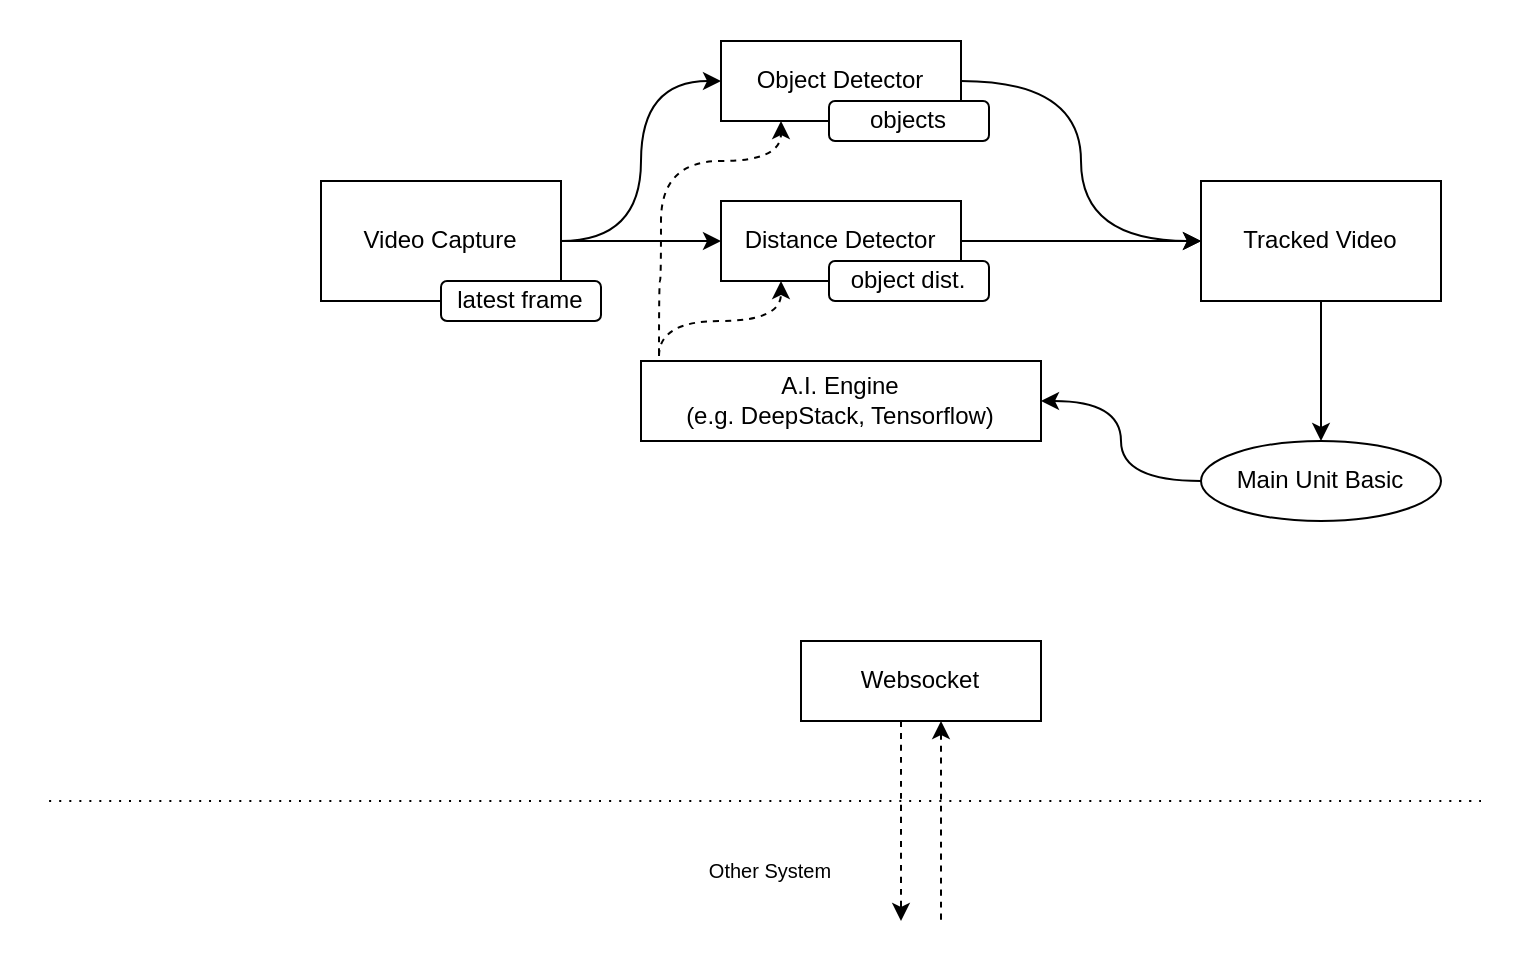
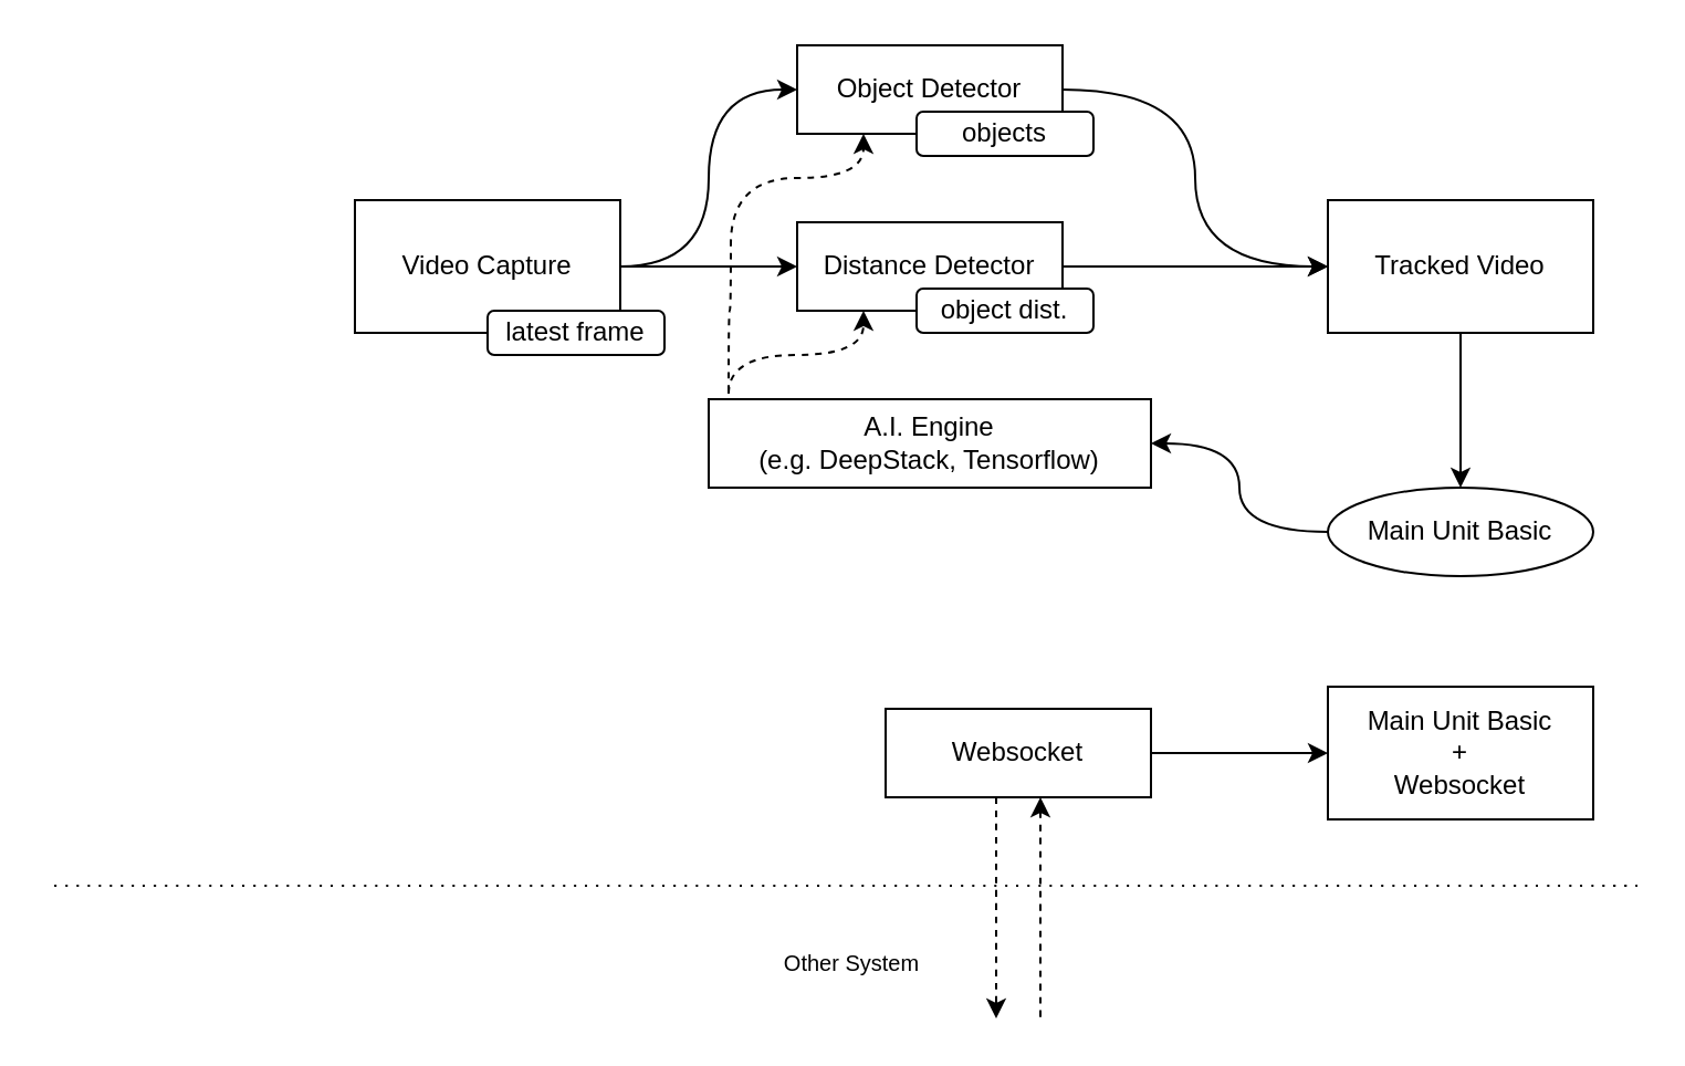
  <mxCell id="0" />
  <mxCell id="1" parent="0" />
  <mxCell id="2" style="edgeStyle=orthogonalEdgeStyle;rounded=0;orthogonalLoop=1;jettySize=auto;html=1;entryX=0;entryY=0.5;entryDx=0;entryDy=0;curved=1;" edge="1" parent="1" source="4" target="7"><mxGeometry relative="1" as="geometry" /></mxCell>
  <mxCell id="3" style="edgeStyle=orthogonalEdgeStyle;curved=1;rounded=0;orthogonalLoop=1;jettySize=auto;html=1;entryX=0;entryY=0.5;entryDx=0;entryDy=0;" edge="1" parent="1" source="4" target="9"><mxGeometry relative="1" as="geometry" /></mxCell>
  <mxCell id="4" value="Video Capture" style="rounded=0;whiteSpace=wrap;html=1;" vertex="1" parent="1"><mxGeometry x="160" y="90" width="120" height="60" as="geometry" /></mxCell>
  <mxCell id="5" value="latest frame" style="rounded=1;whiteSpace=wrap;html=1;" vertex="1" parent="1"><mxGeometry x="220" y="140" width="80" height="20" as="geometry" /></mxCell>
  <mxCell id="6" style="edgeStyle=orthogonalEdgeStyle;curved=1;rounded=0;orthogonalLoop=1;jettySize=auto;html=1;entryX=0;entryY=0.5;entryDx=0;entryDy=0;" edge="1" parent="1" source="7" target="11"><mxGeometry relative="1" as="geometry" /></mxCell>
  <mxCell id="7" value="Object Detector" style="rounded=0;whiteSpace=wrap;html=1;" vertex="1" parent="1"><mxGeometry x="360" y="20" width="120" height="40" as="geometry" /></mxCell>
  <mxCell id="8" style="edgeStyle=orthogonalEdgeStyle;curved=1;rounded=0;orthogonalLoop=1;jettySize=auto;html=1;entryX=0;entryY=0.5;entryDx=0;entryDy=0;" edge="1" parent="1" source="9" target="11"><mxGeometry relative="1" as="geometry" /></mxCell>
  <mxCell id="9" value="Distance Detector" style="rounded=0;whiteSpace=wrap;html=1;" vertex="1" parent="1"><mxGeometry x="360" y="100" width="120" height="40" as="geometry" /></mxCell>
  <mxCell id="10" style="edgeStyle=orthogonalEdgeStyle;curved=1;rounded=0;orthogonalLoop=1;jettySize=auto;html=1;entryX=0.5;entryY=0;entryDx=0;entryDy=0;" edge="1" parent="1" source="11" target="18"><mxGeometry relative="1" as="geometry" /></mxCell>
  <mxCell id="11" value="Tracked Video" style="rounded=0;whiteSpace=wrap;html=1;" vertex="1" parent="1"><mxGeometry x="600" y="90" width="120" height="60" as="geometry" /></mxCell>
  <mxCell id="12" style="edgeStyle=orthogonalEdgeStyle;curved=1;rounded=0;orthogonalLoop=1;jettySize=auto;html=1;entryX=0.25;entryY=1;entryDx=0;entryDy=0;exitX=0.045;exitY=-0.062;exitDx=0;exitDy=0;exitPerimeter=0;dashed=1;" edge="1" parent="1" source="14" target="9"><mxGeometry relative="1" as="geometry" /></mxCell>
  <mxCell id="13" style="edgeStyle=orthogonalEdgeStyle;curved=1;rounded=0;orthogonalLoop=1;jettySize=auto;html=1;entryX=0.25;entryY=1;entryDx=0;entryDy=0;exitX=0.045;exitY=-0.081;exitDx=0;exitDy=0;exitPerimeter=0;dashed=1;" edge="1" parent="1" source="14" target="7"><mxGeometry relative="1" as="geometry"><Array as="points"><mxPoint x="329" y="140" /><mxPoint x="330" y="140" /><mxPoint x="330" y="80" /><mxPoint x="390" y="80" /></Array></mxGeometry></mxCell>
  <mxCell id="14" value="A.I. Engine&lt;br&gt;(e.g. DeepStack, Tensorflow)" style="rounded=0;whiteSpace=wrap;html=1;" vertex="1" parent="1"><mxGeometry x="320" y="180" width="200" height="40" as="geometry" /></mxCell>
  <mxCell id="15" value="objects" style="rounded=1;whiteSpace=wrap;html=1;" vertex="1" parent="1"><mxGeometry x="414" y="50" width="80" height="20" as="geometry" /></mxCell>
  <mxCell id="16" value="object dist." style="rounded=1;whiteSpace=wrap;html=1;" vertex="1" parent="1"><mxGeometry x="414" y="130" width="80" height="20" as="geometry" /></mxCell>
  <mxCell id="17" style="edgeStyle=orthogonalEdgeStyle;curved=1;rounded=0;orthogonalLoop=1;jettySize=auto;html=1;" edge="1" parent="1" source="18" target="14"><mxGeometry relative="1" as="geometry" /></mxCell>
  <mxCell id="18" value="Main Unit Basic" style="ellipse;whiteSpace=wrap;html=1;" vertex="1" parent="1"><mxGeometry x="600" y="220" width="120" height="40" as="geometry" /></mxCell>
+ <mxCell id="19" value="Main Unit Basic&lt;br&gt;+&lt;br&gt;Websocket" style="rounded=0;whiteSpace=wrap;html=1;" vertex="1" parent="1"><mxGeometry x="600" y="310" width="120" height="60" as="geometry" /></mxCell>
+ <mxCell id="20" style="edgeStyle=orthogonalEdgeStyle;curved=1;rounded=0;orthogonalLoop=1;jettySize=auto;html=1;entryX=0;entryY=0.5;entryDx=0;entryDy=0;" edge="1" parent="1" source="22" target="19"><mxGeometry relative="1" as="geometry" /></mxCell>
  <mxCell id="21" style="edgeStyle=orthogonalEdgeStyle;curved=1;rounded=0;orthogonalLoop=1;jettySize=auto;html=1;fontSize=10;dashed=1;" edge="1" parent="1" source="22"><mxGeometry relative="1" as="geometry"><mxPoint x="450" y="460" as="targetPoint" /><Array as="points"><mxPoint x="450" y="460" /></Array></mxGeometry></mxCell>
  <mxCell id="22" value="Websocket" style="rounded=0;whiteSpace=wrap;html=1;" vertex="1" parent="1"><mxGeometry x="400" y="320" width="120" height="40" as="geometry" /></mxCell>
  <mxCell id="23" value="" style="endArrow=none;dashed=1;html=1;rounded=0;curved=1;dashPattern=1 4;" edge="1" parent="1"><mxGeometry width="50" height="50" relative="1" as="geometry"><mxPoint x="740" y="400" as="sourcePoint" /><mxPoint x="20" y="400" as="targetPoint" /></mxGeometry></mxCell>
  <mxCell id="24" value="&lt;font style=&quot;font-size: 10px;&quot;&gt;Other System&lt;/font&gt;" style="text;html=1;strokeColor=none;fillColor=none;align=center;verticalAlign=middle;whiteSpace=wrap;rounded=0;" vertex="1" parent="1"><mxGeometry x="340" y="420" width="90" height="30" as="geometry" /></mxCell>
  <mxCell id="25" style="edgeStyle=orthogonalEdgeStyle;curved=1;rounded=0;orthogonalLoop=1;jettySize=auto;html=1;fontSize=10;startArrow=classic;startFill=1;endArrow=none;endFill=0;dashed=1;" edge="1" parent="1"><mxGeometry relative="1" as="geometry"><mxPoint x="470" y="460" as="targetPoint" /><mxPoint x="470" y="360" as="sourcePoint" /><Array as="points"><mxPoint x="470" y="460" /></Array></mxGeometry></mxCell>
